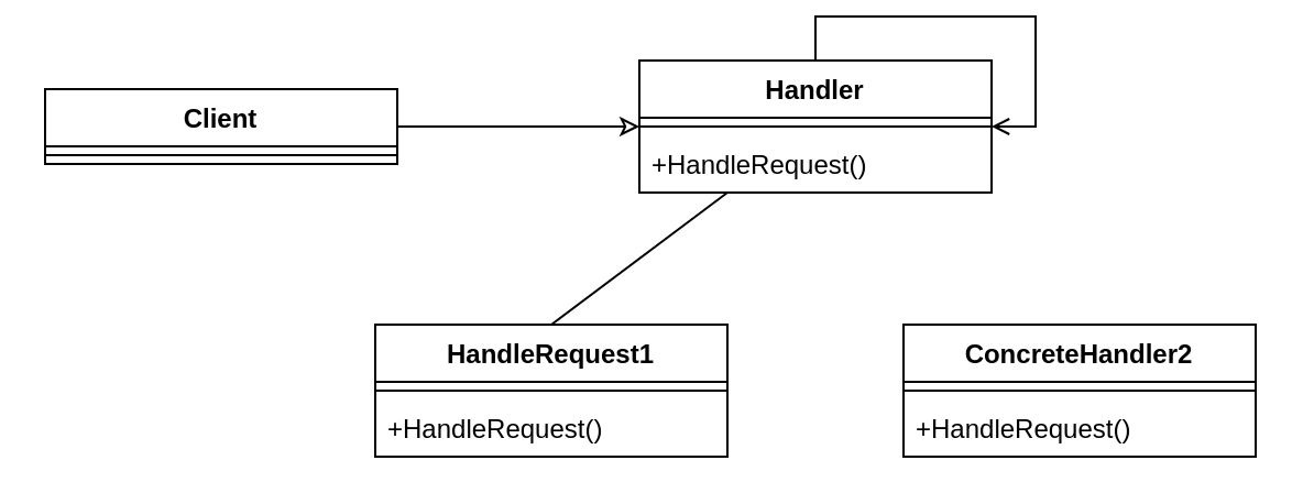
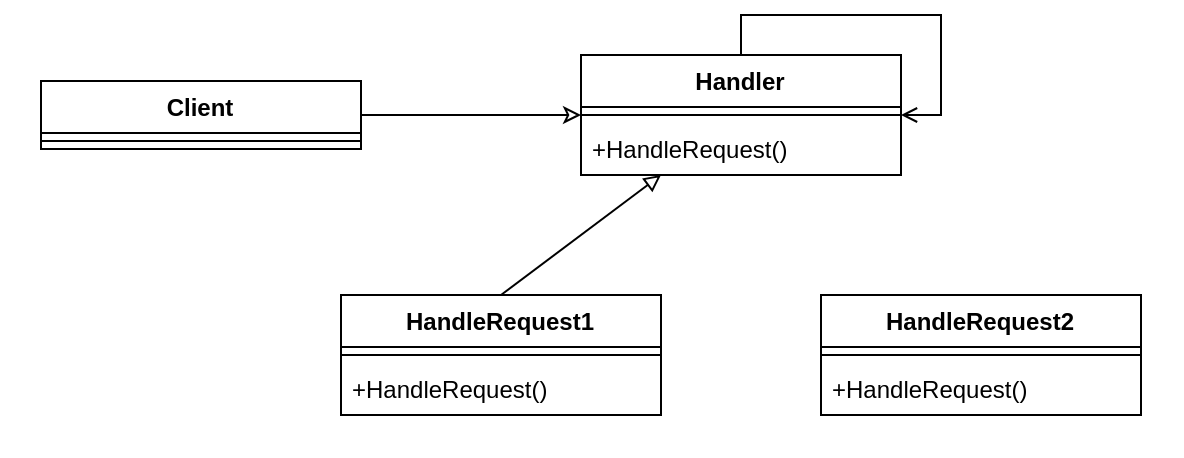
  <mxCell id="0" />
  <mxCell id="1" parent="0" />
  <mxCell id="2" value="Handler" style="swimlane;fontStyle=1;align=center;verticalAlign=top;childLayout=stackLayout;horizontal=1;startSize=26;horizontalStack=0;resizeParent=1;resizeParentMax=0;resizeLast=0;collapsible=1;marginBottom=0;whiteSpace=wrap;html=1;" vertex="1" parent="1"><mxGeometry x="290" y="20" width="160" height="60" as="geometry" /></mxCell>
  <mxCell id="3" value="" style="line;strokeWidth=1;fillColor=none;align=left;verticalAlign=middle;spacingTop=-1;spacingLeft=3;spacingRight=3;rotatable=0;labelPosition=right;points=[];portConstraint=eastwest;strokeColor=inherit;" vertex="1" parent="2"><mxGeometry y="26" width="160" height="8" as="geometry" /></mxCell>
  <mxCell id="4" value="+HandleRequest()" style="text;strokeColor=none;fillColor=none;align=left;verticalAlign=top;spacingLeft=4;spacingRight=4;overflow=hidden;rotatable=0;points=[[0,0.5],[1,0.5]];portConstraint=eastwest;whiteSpace=wrap;html=1;" vertex="1" parent="2"><mxGeometry y="34" width="160" height="26" as="geometry" /></mxCell>
- <mxCell id="5" style="edgeStyle=none;rounded=0;orthogonalLoop=1;jettySize=auto;html=1;exitX=0.5;exitY=0;exitDx=0;exitDy=0;endArrow=none;endFill=0;" edge="1" parent="1" source="6" target="2"><mxGeometry relative="1" as="geometry" /></mxCell>
+ <mxCell id="5" style="edgeStyle=none;rounded=0;orthogonalLoop=1;jettySize=auto;html=1;exitX=0.5;exitY=0;exitDx=0;exitDy=0;endArrow=block;endFill=0;" edge="1" parent="1" source="6" target="2"><mxGeometry relative="1" as="geometry" /></mxCell>
  <mxCell id="6" value="HandleRequest1" style="swimlane;fontStyle=1;align=center;verticalAlign=top;childLayout=stackLayout;horizontal=1;startSize=26;horizontalStack=0;resizeParent=1;resizeParentMax=0;resizeLast=0;collapsible=1;marginBottom=0;whiteSpace=wrap;html=1;" vertex="1" parent="1"><mxGeometry x="170" y="140" width="160" height="60" as="geometry" /></mxCell>
  <mxCell id="7" value="" style="line;strokeWidth=1;fillColor=none;align=left;verticalAlign=middle;spacingTop=-1;spacingLeft=3;spacingRight=3;rotatable=0;labelPosition=right;points=[];portConstraint=eastwest;strokeColor=inherit;" vertex="1" parent="6"><mxGeometry y="26" width="160" height="8" as="geometry" /></mxCell>
  <mxCell id="8" value="+HandleRequest()" style="text;strokeColor=none;fillColor=none;align=left;verticalAlign=top;spacingLeft=4;spacingRight=4;overflow=hidden;rotatable=0;points=[[0,0.5],[1,0.5]];portConstraint=eastwest;whiteSpace=wrap;html=1;" vertex="1" parent="6"><mxGeometry y="34" width="160" height="26" as="geometry" /></mxCell>
- <mxCell id="9" value="ConcreteHandler2" style="swimlane;fontStyle=1;align=center;verticalAlign=top;childLayout=stackLayout;horizontal=1;startSize=26;horizontalStack=0;resizeParent=1;resizeParentMax=0;resizeLast=0;collapsible=1;marginBottom=0;whiteSpace=wrap;html=1;" vertex="1" parent="1"><mxGeometry x="410" y="140" width="160" height="60" as="geometry" /></mxCell>
+ <mxCell id="9" value="HandleRequest2" style="swimlane;fontStyle=1;align=center;verticalAlign=top;childLayout=stackLayout;horizontal=1;startSize=26;horizontalStack=0;resizeParent=1;resizeParentMax=0;resizeLast=0;collapsible=1;marginBottom=0;whiteSpace=wrap;html=1;" vertex="1" parent="1"><mxGeometry x="410" y="140" width="160" height="60" as="geometry" /></mxCell>
  <mxCell id="10" value="" style="line;strokeWidth=1;fillColor=none;align=left;verticalAlign=middle;spacingTop=-1;spacingLeft=3;spacingRight=3;rotatable=0;labelPosition=right;points=[];portConstraint=eastwest;strokeColor=inherit;" vertex="1" parent="9"><mxGeometry y="26" width="160" height="8" as="geometry" /></mxCell>
  <mxCell id="11" value="+HandleRequest()" style="text;strokeColor=none;fillColor=none;align=left;verticalAlign=top;spacingLeft=4;spacingRight=4;overflow=hidden;rotatable=0;points=[[0,0.5],[1,0.5]];portConstraint=eastwest;whiteSpace=wrap;html=1;" vertex="1" parent="9"><mxGeometry y="34" width="160" height="26" as="geometry" /></mxCell>
  <mxCell id="12" style="rounded=0;orthogonalLoop=1;jettySize=auto;html=1;endArrow=classic;endFill=0;" edge="1" parent="1" source="13" target="2"><mxGeometry relative="1" as="geometry" /></mxCell>
  <mxCell id="13" value="Client" style="swimlane;fontStyle=1;align=center;verticalAlign=top;childLayout=stackLayout;horizontal=1;startSize=26;horizontalStack=0;resizeParent=1;resizeParentMax=0;resizeLast=0;collapsible=1;marginBottom=0;whiteSpace=wrap;html=1;" vertex="1" parent="1"><mxGeometry x="20" y="33" width="160" height="34" as="geometry" /></mxCell>
  <mxCell id="14" value="" style="line;strokeWidth=1;fillColor=none;align=left;verticalAlign=middle;spacingTop=-1;spacingLeft=3;spacingRight=3;rotatable=0;labelPosition=right;points=[];portConstraint=eastwest;strokeColor=inherit;" vertex="1" parent="13"><mxGeometry y="26" width="160" height="8" as="geometry" /></mxCell>
  <mxCell id="15" style="edgeStyle=orthogonalEdgeStyle;rounded=0;orthogonalLoop=1;jettySize=auto;html=1;exitX=0.5;exitY=0;exitDx=0;exitDy=0;entryX=1;entryY=0.5;entryDx=0;entryDy=0;endArrow=open;endFill=0;" edge="1" parent="1" source="2" target="2"><mxGeometry relative="1" as="geometry" /></mxCell>
